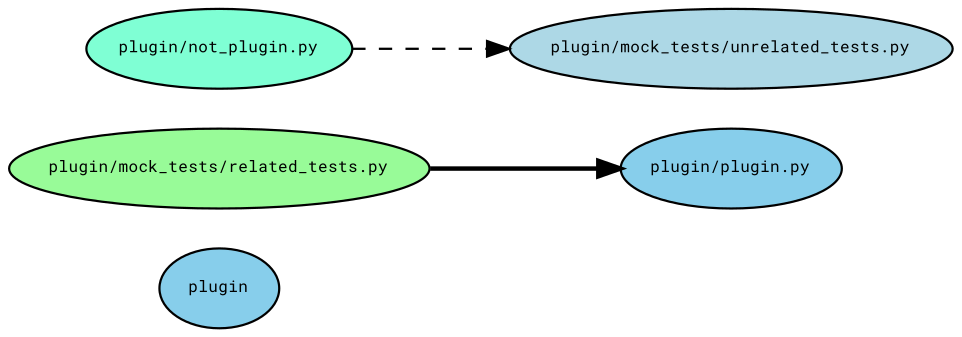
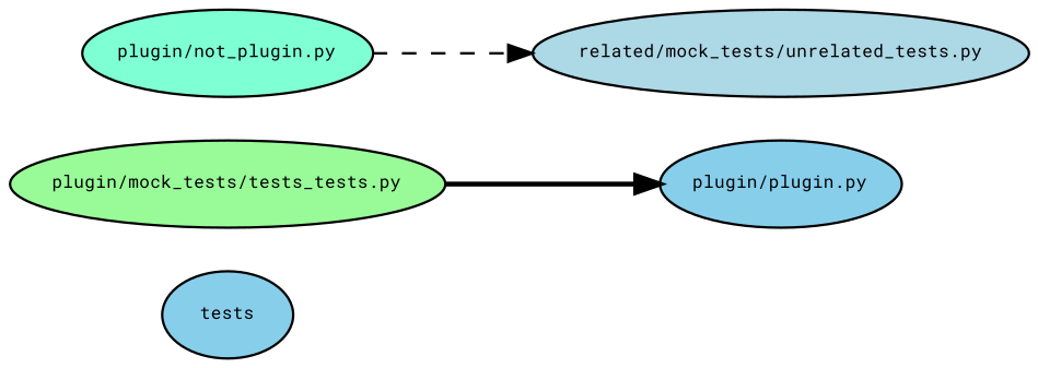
  strict digraph {
    clusterrank=local
    fontname="Roboto Mono"
    fontsize=16
    rankdir=LR
    node [fillcolor=skyblue fontname="Roboto Mono" fontsize=7 shape=ellipse style=filled]
    edge [color=black fontname="Roboto Mono"]
-   plugin
-   "plugin/mock_tests/related_tests.py" [fillcolor=palegreen]
+   plugin [label=tests]
+   "plugin/mock_tests/related_tests.py" [fillcolor=palegreen label="plugin/mock_tests/tests_tests.py"]
    "plugin/plugin.py"
-   "plugin/mock_tests/unrelated_tests.py" [fillcolor=lightblue]
+   "plugin/mock_tests/unrelated_tests.py" [fillcolor=lightblue label="related/mock_tests/unrelated_tests.py"]
    "plugin/not_plugin.py" [fillcolor=aquamarine]
    "plugin/mock_tests/related_tests.py" -> "plugin/plugin.py" [style=bold]
    "plugin/not_plugin.py" -> "plugin/mock_tests/unrelated_tests.py" [style=dashed]
  }
